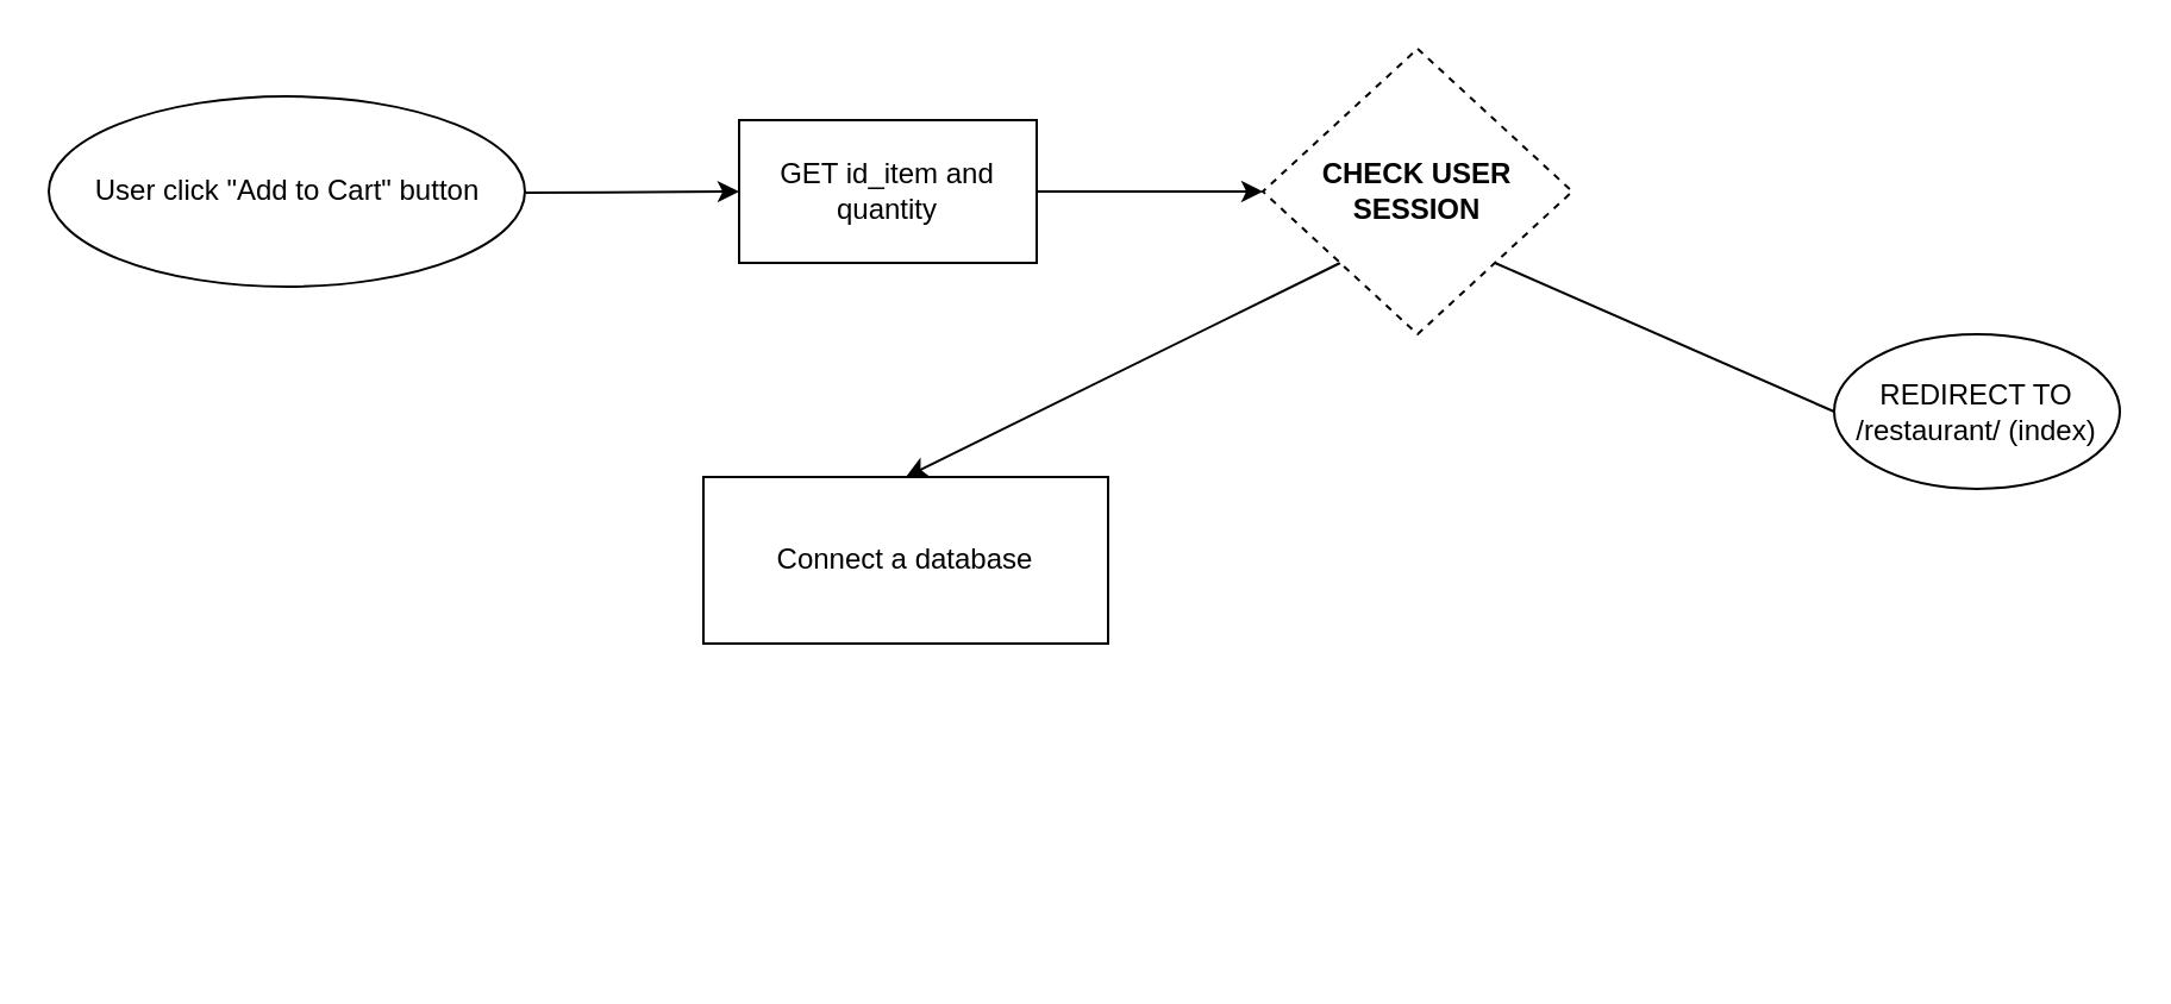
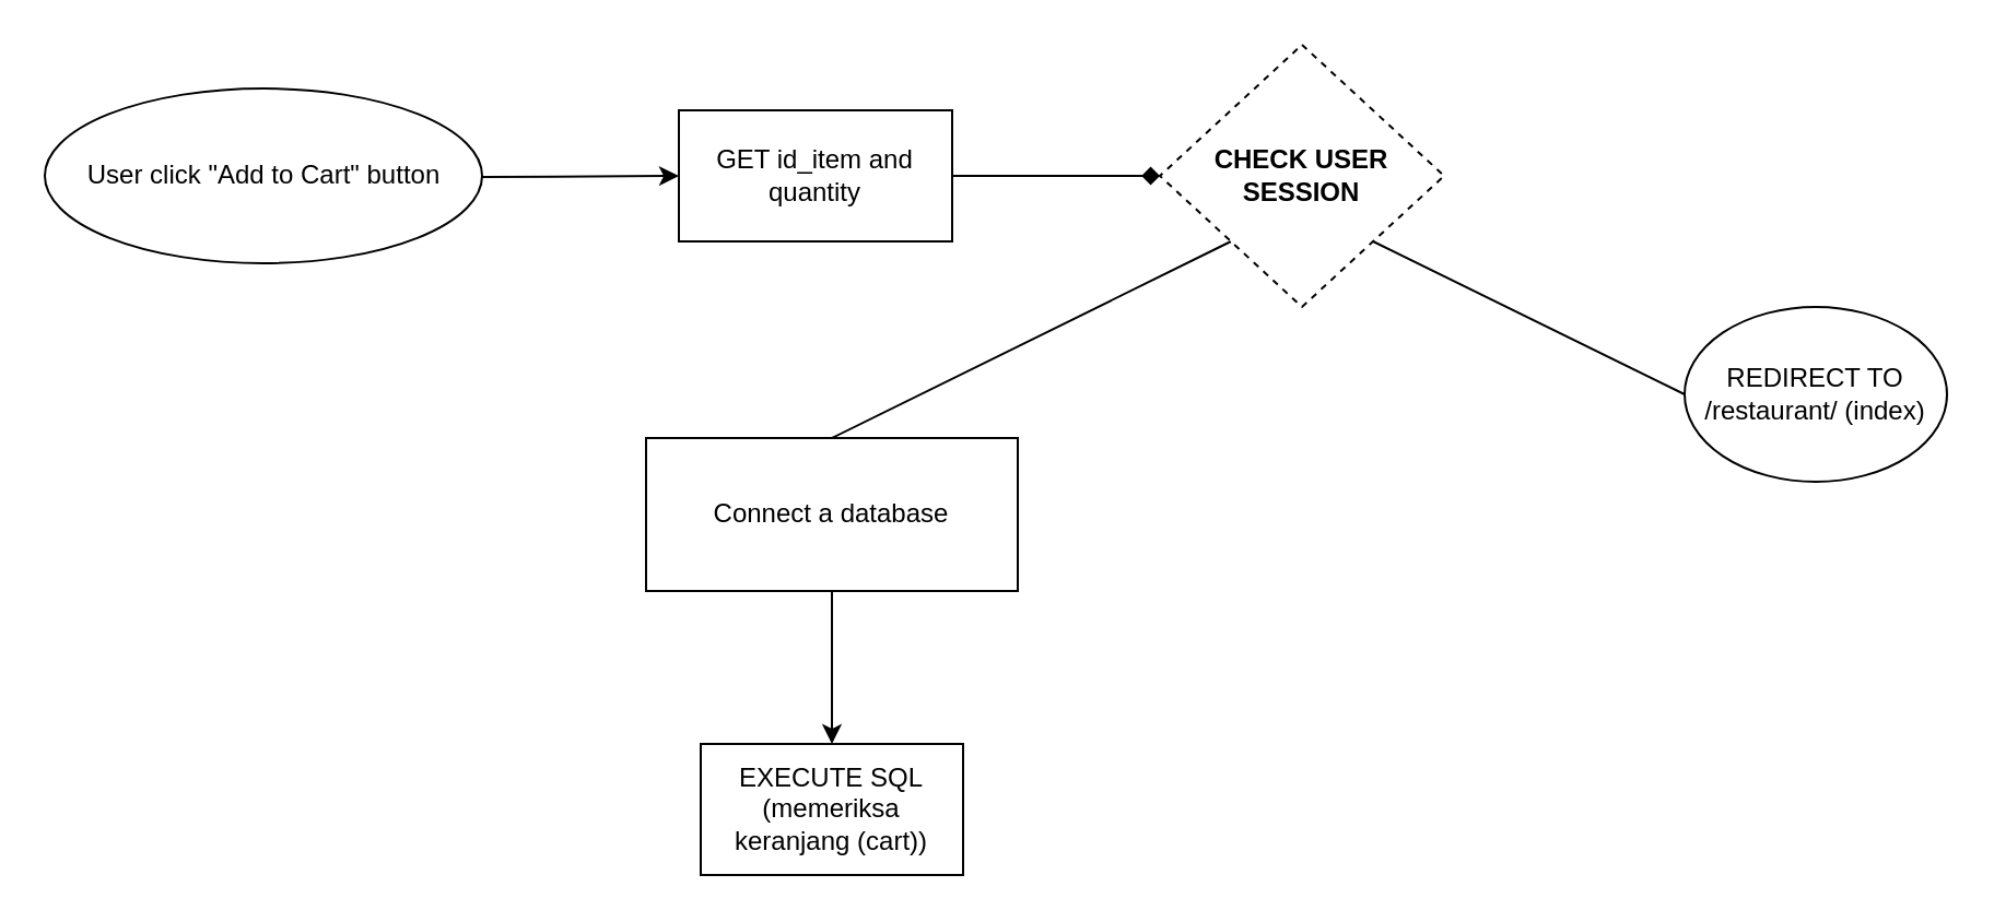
  <mxCell id="0" />
  <mxCell id="1" parent="0" />
  <mxCell id="2" style="edgeStyle=none;html=1;entryX=0;entryY=0.5;entryDx=0;entryDy=0;" edge="1" parent="1" source="3" target="5"><mxGeometry relative="1" as="geometry" /></mxCell>
  <mxCell id="3" value="User click &quot;Add to Cart&quot; button" style="shape=ellipse;html=1;dashed=0;whitespace=wrap;perimeter=ellipsePerimeter;" vertex="1" parent="1"><mxGeometry x="20" y="40" width="200" height="80" as="geometry" /></mxCell>
- <mxCell id="4" style="edgeStyle=none;html=1;exitX=1;exitY=0.5;exitDx=0;exitDy=0;entryX=0;entryY=0.5;entryDx=0;entryDy=0;" edge="1" parent="1" source="5" target="8"><mxGeometry relative="1" as="geometry" /></mxCell>
+ <mxCell id="4" style="edgeStyle=none;html=1;exitX=1;exitY=0.5;exitDx=0;exitDy=0;entryX=0;entryY=0.5;entryDx=0;entryDy=0;endArrow=diamond;" edge="1" parent="1" source="5" target="8"><mxGeometry relative="1" as="geometry" /></mxCell>
  <mxCell id="5" value="GET id_item and quantity" style="rounded=0;whiteSpace=wrap;html=1;" vertex="1" parent="1"><mxGeometry x="310" y="50" width="125" height="60" as="geometry" /></mxCell>
  <mxCell id="6" style="edgeStyle=none;html=1;exitX=1;exitY=1;exitDx=0;exitDy=0;entryX=0;entryY=0.5;entryDx=0;entryDy=0;endArrow=none;" edge="1" parent="1" source="8" target="11"><mxGeometry relative="1" as="geometry" /></mxCell>
- <mxCell id="7" style="edgeStyle=none;html=1;exitX=0;exitY=1;exitDx=0;exitDy=0;entryX=0.5;entryY=0;entryDx=0;entryDy=0;" edge="1" parent="1" source="8" target="10"><mxGeometry relative="1" as="geometry" /></mxCell>
+ <mxCell id="7" style="edgeStyle=none;html=1;exitX=0;exitY=1;exitDx=0;exitDy=0;entryX=0.5;entryY=0;entryDx=0;entryDy=0;endArrow=none;" edge="1" parent="1" source="8" target="10"><mxGeometry relative="1" as="geometry" /></mxCell>
  <mxCell id="8" value="CHECK USER&lt;br&gt;SESSION" style="rhombus;whiteSpace=wrap;html=1;fontStyle=1;dashed=1;" vertex="1" parent="1"><mxGeometry x="530" y="20" width="130" height="120" as="geometry" /></mxCell>
+ <mxCell id="9" style="edgeStyle=none;html=1;exitX=0.5;exitY=1;exitDx=0;exitDy=0;entryX=0.5;entryY=0;entryDx=0;entryDy=0;" edge="1" parent="1" source="10" target="12"><mxGeometry relative="1" as="geometry" /></mxCell>
  <mxCell id="10" value="Connect a database" style="rounded=0;whiteSpace=wrap;html=1;" vertex="1" parent="1"><mxGeometry x="295" y="200" width="170" height="70" as="geometry" /></mxCell>
- <mxCell id="11" value="REDIRECT TO /restaurant/ (index)" style="ellipse;whiteSpace=wrap;html=1;" vertex="1" parent="1"><mxGeometry x="770" y="140" width="120" height="65" as="geometry" /></mxCell>
+ <mxCell id="11" value="REDIRECT TO /restaurant/ (index)" style="ellipse;whiteSpace=wrap;html=1;" vertex="1" parent="1"><mxGeometry x="770" y="140" width="120" height="80" as="geometry" /></mxCell>
+ <mxCell id="12" value="EXECUTE SQL (memeriksa keranjang (cart))" style="rounded=0;whiteSpace=wrap;html=1;" vertex="1" parent="1"><mxGeometry x="320" y="340" width="120" height="60" as="geometry" /></mxCell>
